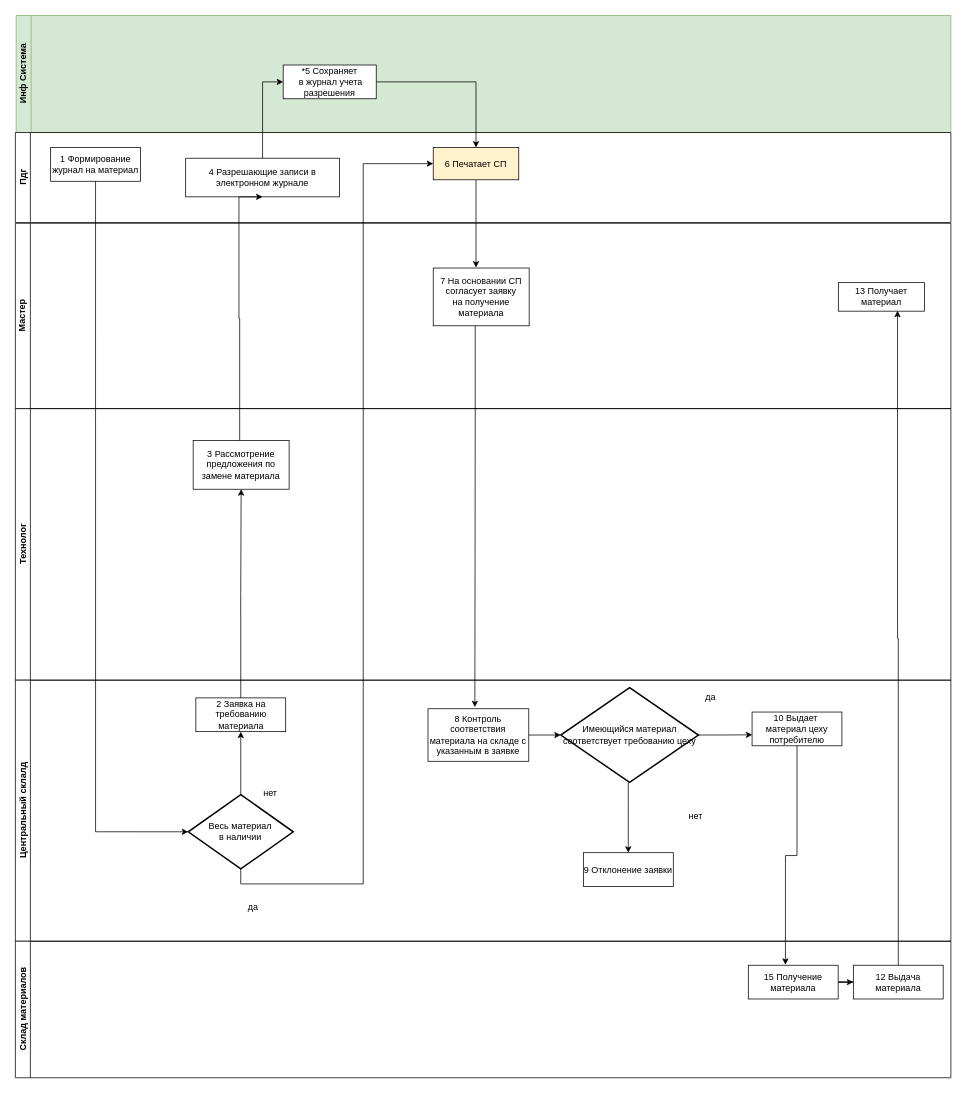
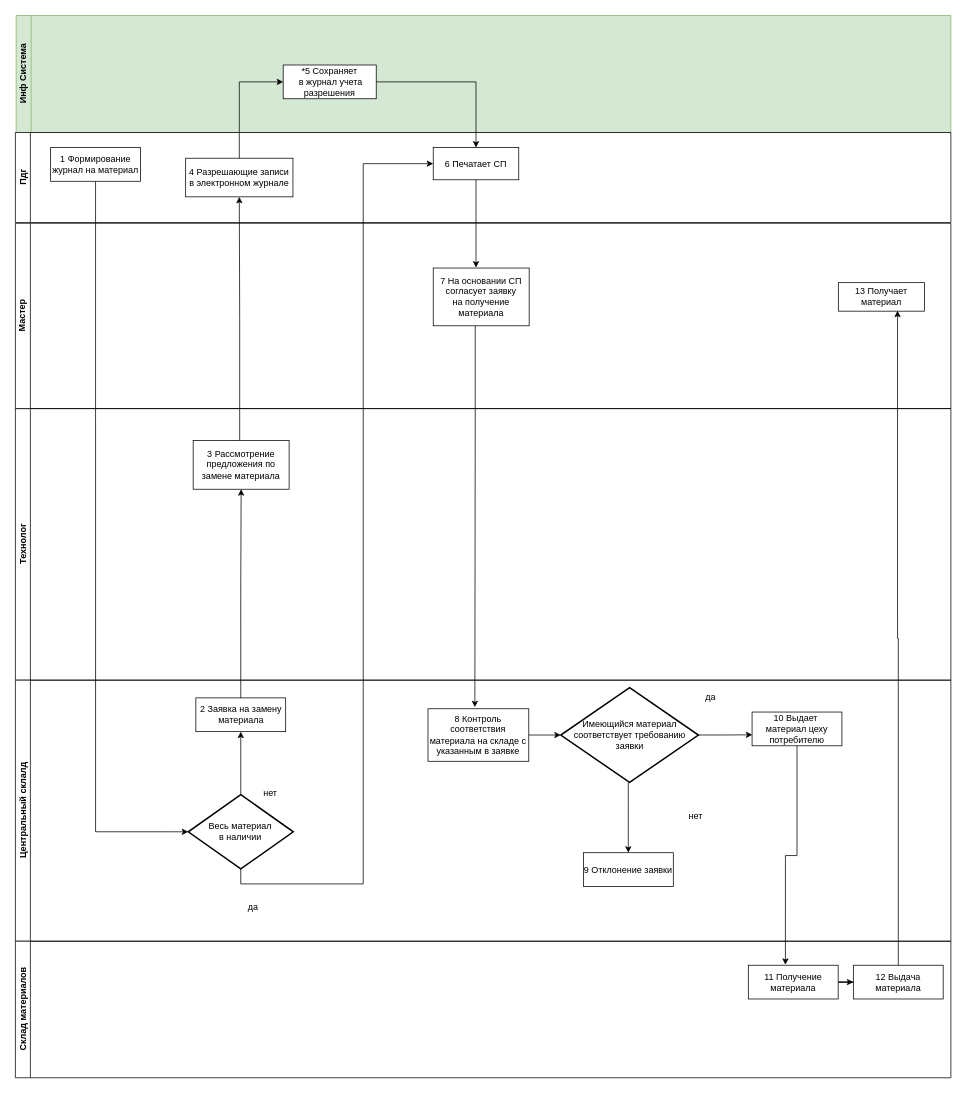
  <mxCell id="0" />
  <mxCell id="1" parent="0" />
  <mxCell id="2" value="Инф Система&lt;br&gt;" style="swimlane;html=1;startSize=20;horizontal=0;fillColor=#d5e8d4;strokeColor=#82b366;fillStyle=auto;swimlaneFillColor=#D5E8D4;" parent="1" vertex="1"><mxGeometry x="21" y="20" width="1246" height="156" as="geometry" /></mxCell>
  <mxCell id="3" value="*5 Сохраняет&lt;br&gt;&amp;nbsp;в журнал учета&lt;br&gt;разрешения" style="rounded=0;whiteSpace=wrap;html=1;fontFamily=Helvetica;fontSize=12;fontColor=#000000;align=center;" parent="2" vertex="1"><mxGeometry x="356" y="66" width="124" height="45" as="geometry" /></mxCell>
  <mxCell id="4" value="Технолог&lt;br&gt;" style="swimlane;html=1;startSize=20;horizontal=0;" parent="1" vertex="1"><mxGeometry x="20" y="544" width="1247" height="362" as="geometry" /></mxCell>
  <mxCell id="5" value="&lt;div&gt;3 Рассмотрение предложения по замене материала&lt;/div&gt;" style="rounded=0;whiteSpace=wrap;html=1;fontFamily=Helvetica;fontSize=12;fontColor=#000000;align=center;" parent="4" vertex="1"><mxGeometry x="237" y="42.5" width="127.88" height="65" as="geometry" /></mxCell>
  <mxCell id="6" value="Мастер&lt;br&gt;" style="swimlane;html=1;startSize=20;horizontal=0;" parent="1" vertex="1"><mxGeometry x="20" y="297" width="1247" height="247" as="geometry" /></mxCell>
  <mxCell id="7" value="&lt;div&gt;13 Получает материал&lt;/div&gt;" style="rounded=0;whiteSpace=wrap;html=1;fontFamily=Helvetica;fontSize=12;fontColor=#000000;align=center;" parent="6" vertex="1"><mxGeometry x="1097" y="79.13" width="115" height="38" as="geometry" /></mxCell>
  <mxCell id="8" value="&lt;div&gt;7 На основании СП согласует заявку&lt;/div&gt;&lt;div&gt;на получение материала&lt;/div&gt;" style="rounded=0;whiteSpace=wrap;html=1;fontFamily=Helvetica;fontSize=12;fontColor=#000000;align=center;" parent="6" vertex="1"><mxGeometry x="557" y="59.63" width="127.88" height="77" as="geometry" /></mxCell>
  <mxCell id="9" value="Пдг" style="swimlane;html=1;startSize=20;horizontal=0;" parent="1" vertex="1"><mxGeometry x="20" y="176" width="1247" height="120" as="geometry" /></mxCell>
- <mxCell id="10" value="4 Разрешающие записи в электронном журнале" style="rounded=0;whiteSpace=wrap;html=1;fontFamily=Helvetica;fontSize=12;fontColor=#000000;align=center;direction=south;" parent="9" vertex="1"><mxGeometry x="227" y="34.25" width="205" height="51.5" as="geometry" /></mxCell>
+ <mxCell id="10" value="4 Разрешающие записи в электронном журнале" style="rounded=0;whiteSpace=wrap;html=1;fontFamily=Helvetica;fontSize=12;fontColor=#000000;align=center;direction=south;" parent="9" vertex="1"><mxGeometry x="227" y="34.25" width="143" height="51.5" as="geometry" /></mxCell>
  <mxCell id="11" value="&lt;div&gt;1 Формирование журнал на материал&lt;/div&gt;" style="rounded=0;whiteSpace=wrap;html=1;fontFamily=Helvetica;fontSize=12;fontColor=#000000;align=center;" parent="9" vertex="1"><mxGeometry x="47" y="20" width="119.75" height="45" as="geometry" /></mxCell>
  <mxCell id="12" style="edgeStyle=orthogonalEdgeStyle;rounded=0;orthogonalLoop=1;jettySize=auto;html=1;exitX=1;exitY=0.5;exitDx=0;exitDy=0;" parent="9" source="13" edge="1"><mxGeometry relative="1" as="geometry"><mxPoint x="614" y="180" as="targetPoint" /></mxGeometry></mxCell>
- <mxCell id="13" value="6 Печатает СП" style="rounded=0;whiteSpace=wrap;html=1;fontFamily=Helvetica;fontSize=12;fontColor=#000000;align=center;direction=south;fillColor=#fff2cc;" parent="9" vertex="1"><mxGeometry x="557" y="20" width="114" height="43" as="geometry" /></mxCell>
+ <mxCell id="13" value="6 Печатает СП" style="rounded=0;whiteSpace=wrap;html=1;fontFamily=Helvetica;fontSize=12;fontColor=#000000;align=center;direction=south;" parent="9" vertex="1"><mxGeometry x="557" y="20" width="114" height="43" as="geometry" /></mxCell>
  <mxCell id="14" style="edgeStyle=orthogonalEdgeStyle;rounded=0;orthogonalLoop=1;jettySize=auto;html=1;entryX=0;entryY=0.5;entryDx=0;entryDy=0;" parent="1" source="3" target="13" edge="1"><mxGeometry relative="1" as="geometry" /></mxCell>
  <mxCell id="15" style="edgeStyle=orthogonalEdgeStyle;rounded=0;orthogonalLoop=1;jettySize=auto;html=1;entryX=0.465;entryY=-0.03;entryDx=0;entryDy=0;entryPerimeter=0;" parent="1" source="8" target="24" edge="1"><mxGeometry relative="1" as="geometry"><Array as="points"><mxPoint x="633" y="556" /><mxPoint x="633" y="556" /></Array></mxGeometry></mxCell>
  <mxCell id="16" style="edgeStyle=orthogonalEdgeStyle;rounded=0;orthogonalLoop=1;jettySize=auto;html=1;entryX=0;entryY=0.5;entryDx=0;entryDy=0;entryPerimeter=0;exitX=0.5;exitY=1;exitDx=0;exitDy=0;" parent="1" source="11" target="21" edge="1"><mxGeometry relative="1" as="geometry" /></mxCell>
  <mxCell id="17" style="edgeStyle=orthogonalEdgeStyle;rounded=0;orthogonalLoop=1;jettySize=auto;html=1;entryX=1;entryY=0.5;entryDx=0;entryDy=0;" parent="1" source="5" target="10" edge="1"><mxGeometry relative="1" as="geometry"><mxPoint x="320.94" y="286" as="targetPoint" /><Array as="points"><mxPoint x="319" y="424" /><mxPoint x="318" y="424" /></Array></mxGeometry></mxCell>
  <mxCell id="18" style="edgeStyle=orthogonalEdgeStyle;rounded=0;orthogonalLoop=1;jettySize=auto;html=1;entryX=0;entryY=0.5;entryDx=0;entryDy=0;" parent="1" source="10" target="3" edge="1"><mxGeometry relative="1" as="geometry" /></mxCell>
  <mxCell id="19" value="Центральный склалд" style="swimlane;html=1;startSize=20;horizontal=0;" parent="1" vertex="1"><mxGeometry x="20" y="906" width="1247" height="348" as="geometry" /></mxCell>
  <mxCell id="20" style="edgeStyle=orthogonalEdgeStyle;rounded=0;orthogonalLoop=1;jettySize=auto;html=1;entryX=0.5;entryY=1;entryDx=0;entryDy=0;" parent="19" source="21" target="32" edge="1"><mxGeometry relative="1" as="geometry" /></mxCell>
  <mxCell id="21" value="&lt;div&gt;Весь материал&lt;/div&gt;&lt;div&gt;в наличии&lt;/div&gt;" style="strokeWidth=2;html=1;shape=mxgraph.flowchart.decision;whiteSpace=wrap;" parent="19" vertex="1"><mxGeometry x="230.44" y="152.63" width="140" height="99" as="geometry" /></mxCell>
  <mxCell id="22" value="да" style="text;html=1;strokeColor=none;fillColor=none;align=center;verticalAlign=middle;whiteSpace=wrap;rounded=0;" parent="19" vertex="1"><mxGeometry x="286.5" y="288" width="60" height="30" as="geometry" /></mxCell>
  <mxCell id="23" value="нет" style="text;html=1;strokeColor=none;fillColor=none;align=center;verticalAlign=middle;whiteSpace=wrap;rounded=0;" parent="19" vertex="1"><mxGeometry x="310.44" y="136.32" width="60" height="30" as="geometry" /></mxCell>
  <mxCell id="24" value="8 Контроль соответствия материала на складе с указанным в заявке" style="rounded=0;whiteSpace=wrap;html=1;fontFamily=Helvetica;fontSize=12;fontColor=#000000;align=center;" parent="19" vertex="1"><mxGeometry x="550" y="38.13" width="134.38" height="70" as="geometry" /></mxCell>
  <mxCell id="25" value="10 Выдает&amp;nbsp; материал цеху потребителю" style="rounded=0;whiteSpace=wrap;html=1;fontFamily=Helvetica;fontSize=12;fontColor=#000000;align=center;" parent="19" vertex="1"><mxGeometry x="982" y="42.5" width="119.75" height="45" as="geometry" /></mxCell>
  <mxCell id="26" style="edgeStyle=orthogonalEdgeStyle;rounded=0;orthogonalLoop=1;jettySize=auto;html=1;exitX=1;exitY=0.5;exitDx=0;exitDy=0;exitPerimeter=0;entryX=0.003;entryY=0.674;entryDx=0;entryDy=0;entryPerimeter=0;" parent="19" source="28" target="25" edge="1"><mxGeometry relative="1" as="geometry"><mxPoint x="996.5" y="73" as="targetPoint" /></mxGeometry></mxCell>
  <mxCell id="27" value="" style="edgeStyle=orthogonalEdgeStyle;rounded=0;orthogonalLoop=1;jettySize=auto;html=1;" edge="1" parent="19" source="28" target="33"><mxGeometry relative="1" as="geometry"><Array as="points"><mxPoint x="817" y="160" /><mxPoint x="817" y="160" /></Array></mxGeometry></mxCell>
- <mxCell id="28" value="Имеющийся материал соответствует требованию цеху" style="strokeWidth=2;html=1;shape=mxgraph.flowchart.decision;whiteSpace=wrap;" parent="19" vertex="1"><mxGeometry x="727" y="9.95" width="183.5" height="126.37" as="geometry" /></mxCell>
+ <mxCell id="28" value="Имеющийся материал соответствует требованию заявки" style="strokeWidth=2;html=1;shape=mxgraph.flowchart.decision;whiteSpace=wrap;" parent="19" vertex="1"><mxGeometry x="727" y="9.95" width="183.5" height="126.37" as="geometry" /></mxCell>
  <mxCell id="29" style="edgeStyle=orthogonalEdgeStyle;rounded=0;orthogonalLoop=1;jettySize=auto;html=1;entryX=0;entryY=0.5;entryDx=0;entryDy=0;entryPerimeter=0;" parent="19" source="24" target="28" edge="1"><mxGeometry relative="1" as="geometry" /></mxCell>
  <mxCell id="30" value="да" style="text;html=1;strokeColor=none;fillColor=none;align=center;verticalAlign=middle;whiteSpace=wrap;rounded=0;" parent="19" vertex="1"><mxGeometry x="897" y="8.13" width="60" height="30" as="geometry" /></mxCell>
  <mxCell id="31" value="нет" style="text;html=1;strokeColor=none;fillColor=none;align=center;verticalAlign=middle;whiteSpace=wrap;rounded=0;" parent="19" vertex="1"><mxGeometry x="877" y="166.32" width="60" height="30" as="geometry" /></mxCell>
- <mxCell id="32" value="2 Заявка на требованию материала" style="rounded=0;whiteSpace=wrap;html=1;fontFamily=Helvetica;fontSize=12;fontColor=#000000;align=center;" parent="19" vertex="1"><mxGeometry x="240.57" y="23.63" width="119.75" height="45" as="geometry" /></mxCell>
+ <mxCell id="32" value="2 Заявка на замену материала" style="rounded=0;whiteSpace=wrap;html=1;fontFamily=Helvetica;fontSize=12;fontColor=#000000;align=center;" parent="19" vertex="1"><mxGeometry x="240.57" y="23.63" width="119.75" height="45" as="geometry" /></mxCell>
  <mxCell id="33" value="9 Отклонение заявки" style="rounded=0;whiteSpace=wrap;html=1;fontFamily=Helvetica;fontSize=12;fontColor=#000000;align=center;" parent="19" vertex="1"><mxGeometry x="757.25" y="230" width="119.75" height="45" as="geometry" /></mxCell>
  <mxCell id="34" style="edgeStyle=orthogonalEdgeStyle;rounded=0;orthogonalLoop=1;jettySize=auto;html=1;exitX=0.5;exitY=0;exitDx=0;exitDy=0;entryX=0.5;entryY=1;entryDx=0;entryDy=0;" parent="1" source="32" target="5" edge="1"><mxGeometry relative="1" as="geometry" /></mxCell>
  <mxCell id="35" style="edgeStyle=orthogonalEdgeStyle;rounded=0;orthogonalLoop=1;jettySize=auto;html=1;exitX=0.5;exitY=1;exitDx=0;exitDy=0;exitPerimeter=0;entryX=0.5;entryY=1;entryDx=0;entryDy=0;" parent="1" source="21" target="13" edge="1"><mxGeometry relative="1" as="geometry" /></mxCell>
  <mxCell id="36" value="Склад материалов" style="swimlane;html=1;startSize=20;horizontal=0;" vertex="1" parent="1"><mxGeometry x="20" y="1254" width="1247" height="182" as="geometry" /></mxCell>
  <mxCell id="37" style="edgeStyle=orthogonalEdgeStyle;rounded=0;orthogonalLoop=1;jettySize=auto;html=1;entryX=0;entryY=0.5;entryDx=0;entryDy=0;" edge="1" parent="36" source="38" target="39"><mxGeometry relative="1" as="geometry" /></mxCell>
- <mxCell id="38" value="15 Получение материала" style="rounded=0;whiteSpace=wrap;html=1;fontFamily=Helvetica;fontSize=12;fontColor=#000000;align=center;" vertex="1" parent="36"><mxGeometry x="977" y="32" width="119.75" height="45" as="geometry" /></mxCell>
+ <mxCell id="38" value="11 Получение материала" style="rounded=0;whiteSpace=wrap;html=1;fontFamily=Helvetica;fontSize=12;fontColor=#000000;align=center;" vertex="1" parent="36"><mxGeometry x="977" y="32" width="119.75" height="45" as="geometry" /></mxCell>
  <mxCell id="39" value="12 Выдача материала" style="rounded=0;whiteSpace=wrap;html=1;fontFamily=Helvetica;fontSize=12;fontColor=#000000;align=center;" vertex="1" parent="36"><mxGeometry x="1117" y="32" width="119.75" height="45" as="geometry" /></mxCell>
  <mxCell id="40" style="edgeStyle=orthogonalEdgeStyle;rounded=0;orthogonalLoop=1;jettySize=auto;html=1;entryX=0.413;entryY=-0.014;entryDx=0;entryDy=0;entryPerimeter=0;" edge="1" parent="1" source="25" target="38"><mxGeometry relative="1" as="geometry" /></mxCell>
  <mxCell id="41" style="edgeStyle=orthogonalEdgeStyle;rounded=0;orthogonalLoop=1;jettySize=auto;html=1;entryX=0.686;entryY=0.986;entryDx=0;entryDy=0;entryPerimeter=0;" edge="1" parent="1" source="39" target="7"><mxGeometry relative="1" as="geometry" /></mxCell>
